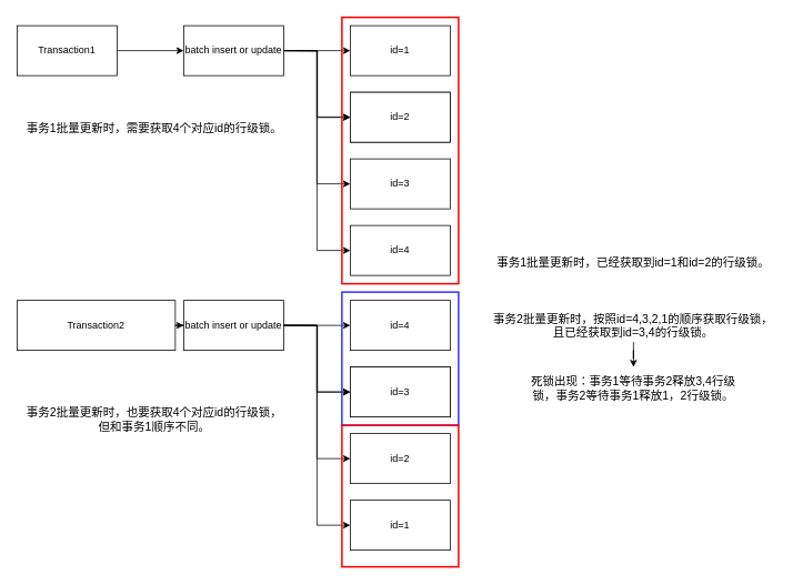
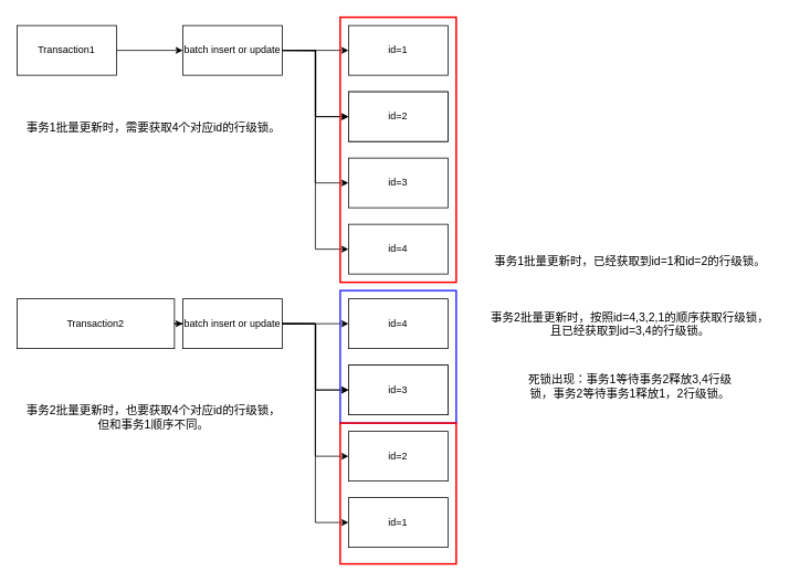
  <mxCell id="0" />
  <mxCell id="1" parent="0" />
  <mxCell id="2" value="" style="edgeStyle=orthogonalEdgeStyle;rounded=0;orthogonalLoop=1;jettySize=auto;html=1;" edge="1" parent="1" source="3" target="6"><mxGeometry relative="1" as="geometry" /></mxCell>
  <mxCell id="3" value="Transaction1" style="rounded=0;whiteSpace=wrap;html=1;" vertex="1" parent="1"><mxGeometry x="20" y="30" width="120" height="60" as="geometry" /></mxCell>
  <mxCell id="4" style="edgeStyle=orthogonalEdgeStyle;rounded=0;orthogonalLoop=1;jettySize=auto;html=1;exitX=1;exitY=0.5;exitDx=0;exitDy=0;entryX=0;entryY=0.5;entryDx=0;entryDy=0;" edge="1" parent="1" source="6" target="7"><mxGeometry relative="1" as="geometry"><Array as="points"><mxPoint x="380" y="60" /><mxPoint x="380" y="60" /></Array></mxGeometry></mxCell>
  <mxCell id="5" style="edgeStyle=orthogonalEdgeStyle;rounded=0;orthogonalLoop=1;jettySize=auto;html=1;entryX=0;entryY=0.5;entryDx=0;entryDy=0;" edge="1" parent="1" source="6" target="8"><mxGeometry relative="1" as="geometry" /></mxCell>
  <mxCell id="6" value="batch insert or update" style="rounded=0;whiteSpace=wrap;html=1;" vertex="1" parent="1"><mxGeometry x="220" y="30" width="120" height="60" as="geometry" /></mxCell>
  <mxCell id="7" value="id=1" style="rounded=0;whiteSpace=wrap;html=1;" vertex="1" parent="1"><mxGeometry x="420" y="30" width="120" height="60" as="geometry" /></mxCell>
  <mxCell id="8" value="id=2" style="rounded=0;whiteSpace=wrap;html=1;" vertex="1" parent="1"><mxGeometry x="420" y="110" width="120" height="60" as="geometry" /></mxCell>
  <mxCell id="9" style="edgeStyle=orthogonalEdgeStyle;rounded=0;orthogonalLoop=1;jettySize=auto;html=1;entryX=0;entryY=0.5;entryDx=0;entryDy=0;" edge="1" parent="1" target="10"><mxGeometry relative="1" as="geometry"><mxPoint x="340" y="60" as="sourcePoint" /></mxGeometry></mxCell>
  <mxCell id="10" value="id=2" style="rounded=0;whiteSpace=wrap;html=1;" vertex="1" parent="1"><mxGeometry x="420" y="110" width="120" height="60" as="geometry" /></mxCell>
  <mxCell id="11" style="edgeStyle=orthogonalEdgeStyle;rounded=0;orthogonalLoop=1;jettySize=auto;html=1;entryX=0;entryY=0.5;entryDx=0;entryDy=0;exitX=1;exitY=0.5;exitDx=0;exitDy=0;" edge="1" parent="1" source="6" target="12"><mxGeometry relative="1" as="geometry"><mxPoint x="340" y="140" as="sourcePoint" /></mxGeometry></mxCell>
  <mxCell id="12" value="id=3" style="rounded=0;whiteSpace=wrap;html=1;" vertex="1" parent="1"><mxGeometry x="420" y="190" width="120" height="60" as="geometry" /></mxCell>
  <mxCell id="13" style="edgeStyle=orthogonalEdgeStyle;rounded=0;orthogonalLoop=1;jettySize=auto;html=1;entryX=0;entryY=0.5;entryDx=0;entryDy=0;exitX=1;exitY=0.5;exitDx=0;exitDy=0;" edge="1" parent="1" source="6" target="14"><mxGeometry relative="1" as="geometry"><mxPoint x="340" y="140" as="sourcePoint" /></mxGeometry></mxCell>
  <mxCell id="14" value="id=4" style="rounded=0;whiteSpace=wrap;html=1;" vertex="1" parent="1"><mxGeometry x="420" y="270" width="120" height="60" as="geometry" /></mxCell>
  <mxCell id="15" value="" style="edgeStyle=orthogonalEdgeStyle;rounded=0;orthogonalLoop=1;jettySize=auto;html=1;" edge="1" parent="1" source="16" target="19"><mxGeometry relative="1" as="geometry" /></mxCell>
  <mxCell id="16" value="Transaction2" style="rounded=0;whiteSpace=wrap;html=1;" vertex="1" parent="1"><mxGeometry x="20" y="360" width="190" height="60" as="geometry" /></mxCell>
  <mxCell id="17" style="edgeStyle=orthogonalEdgeStyle;rounded=0;orthogonalLoop=1;jettySize=auto;html=1;exitX=1;exitY=0.5;exitDx=0;exitDy=0;entryX=0;entryY=0.5;entryDx=0;entryDy=0;" edge="1" parent="1" source="19" target="20"><mxGeometry relative="1" as="geometry"><Array as="points"><mxPoint x="380" y="390" /><mxPoint x="380" y="390" /></Array></mxGeometry></mxCell>
  <mxCell id="18" style="edgeStyle=orthogonalEdgeStyle;rounded=0;orthogonalLoop=1;jettySize=auto;html=1;entryX=0;entryY=0.5;entryDx=0;entryDy=0;" edge="1" parent="1" source="19" target="21"><mxGeometry relative="1" as="geometry" /></mxCell>
  <mxCell id="19" value="batch insert or update" style="rounded=0;whiteSpace=wrap;html=1;" vertex="1" parent="1"><mxGeometry x="220" y="360" width="120" height="60" as="geometry" /></mxCell>
  <mxCell id="20" value="id=4" style="rounded=0;whiteSpace=wrap;html=1;" vertex="1" parent="1"><mxGeometry x="420" y="360" width="120" height="60" as="geometry" /></mxCell>
  <mxCell id="21" value="id=2" style="rounded=0;whiteSpace=wrap;html=1;" vertex="1" parent="1"><mxGeometry x="420" y="440" width="120" height="60" as="geometry" /></mxCell>
  <mxCell id="22" style="edgeStyle=orthogonalEdgeStyle;rounded=0;orthogonalLoop=1;jettySize=auto;html=1;entryX=0;entryY=0.5;entryDx=0;entryDy=0;" edge="1" parent="1" target="23"><mxGeometry relative="1" as="geometry"><mxPoint x="340" y="390" as="sourcePoint" /></mxGeometry></mxCell>
  <mxCell id="23" value="id=3" style="rounded=0;whiteSpace=wrap;html=1;" vertex="1" parent="1"><mxGeometry x="420" y="440" width="120" height="60" as="geometry" /></mxCell>
  <mxCell id="24" style="edgeStyle=orthogonalEdgeStyle;rounded=0;orthogonalLoop=1;jettySize=auto;html=1;entryX=0;entryY=0.5;entryDx=0;entryDy=0;exitX=1;exitY=0.5;exitDx=0;exitDy=0;" edge="1" parent="1" source="19" target="25"><mxGeometry relative="1" as="geometry"><mxPoint x="340" y="470" as="sourcePoint" /></mxGeometry></mxCell>
  <mxCell id="25" value="id=2" style="rounded=0;whiteSpace=wrap;html=1;" vertex="1" parent="1"><mxGeometry x="420" y="520" width="120" height="60" as="geometry" /></mxCell>
  <mxCell id="26" style="edgeStyle=orthogonalEdgeStyle;rounded=0;orthogonalLoop=1;jettySize=auto;html=1;entryX=0;entryY=0.5;entryDx=0;entryDy=0;exitX=1;exitY=0.5;exitDx=0;exitDy=0;" edge="1" parent="1" source="19" target="27"><mxGeometry relative="1" as="geometry"><mxPoint x="340" y="470" as="sourcePoint" /></mxGeometry></mxCell>
  <mxCell id="27" value="id=1" style="rounded=0;whiteSpace=wrap;html=1;" vertex="1" parent="1"><mxGeometry x="420" y="600" width="120" height="60" as="geometry" /></mxCell>
  <mxCell id="28" value="" style="rounded=0;whiteSpace=wrap;html=1;fillColor=none;strokeColor=#FF0000;strokeWidth=2;" vertex="1" parent="1"><mxGeometry x="410" y="20" width="140" height="320" as="geometry" /></mxCell>
  <mxCell id="29" value="" style="rounded=0;whiteSpace=wrap;html=1;fillColor=none;strokeColor=#3333FF;strokeWidth=2;" vertex="1" parent="1"><mxGeometry x="410" y="350" width="140" height="160" as="geometry" /></mxCell>
  <mxCell id="30" value="" style="rounded=0;whiteSpace=wrap;html=1;fillColor=none;strokeColor=#FF0000;strokeWidth=2;" vertex="1" parent="1"><mxGeometry x="410" y="510" width="140" height="170" as="geometry" /></mxCell>
  <mxCell id="31" value="&lt;font style=&quot;font-size: 14px&quot;&gt;事务1批量更新时，需要获取4个对应id的行级锁。&lt;/font&gt;" style="text;html=1;align=center;verticalAlign=middle;whiteSpace=wrap;rounded=0;fillColor=none;" vertex="1" parent="1"><mxGeometry x="30" y="135" width="310" height="35" as="geometry" /></mxCell>
  <mxCell id="32" value="&lt;font style=&quot;font-size: 14px&quot;&gt;事务2批量更新时，也要获取4个对应id的行级锁，但和事务1顺序不同。&lt;/font&gt;" style="text;html=1;align=center;verticalAlign=middle;whiteSpace=wrap;rounded=0;fillColor=none;" vertex="1" parent="1"><mxGeometry x="30" y="485" width="310" height="35" as="geometry" /></mxCell>
  <mxCell id="33" value="&lt;font style=&quot;font-size: 14px&quot;&gt;事务1批量更新时，已经获取到id=1和id=2的行级锁。&lt;/font&gt;" style="text;html=1;align=center;verticalAlign=middle;whiteSpace=wrap;rounded=0;fillColor=none;" vertex="1" parent="1"><mxGeometry x="590" y="300" width="340" height="30" as="geometry" /></mxCell>
- <mxCell id="34" style="edgeStyle=orthogonalEdgeStyle;rounded=0;orthogonalLoop=1;jettySize=auto;html=1;exitX=0.5;exitY=1;exitDx=0;exitDy=0;fontSize=14;" edge="1" parent="1" source="35" target="36"><mxGeometry relative="1" as="geometry"><mxPoint x="745" y="430" as="targetPoint" /></mxGeometry></mxCell>
  <mxCell id="35" value="&lt;font style=&quot;font-size: 14px&quot;&gt;事务2批量更新时，按照id=4,3,2,1的顺序获取行级锁，且已经获取到id=3,4的行级锁。&lt;/font&gt;" style="text;html=1;align=center;verticalAlign=middle;whiteSpace=wrap;rounded=0;fillColor=none;fontSize=14;" vertex="1" parent="1"><mxGeometry x="590" y="370" width="340" height="40" as="geometry" /></mxCell>
  <mxCell id="36" value="死锁出现：事务1等待事务2释放3,4行级锁，事务2等待事务1释放1，2行级锁。" style="text;html=1;strokeColor=none;fillColor=none;align=center;verticalAlign=middle;whiteSpace=wrap;rounded=0;fontSize=14;" vertex="1" parent="1"><mxGeometry x="630" y="440" width="260" height="50" as="geometry" /></mxCell>
